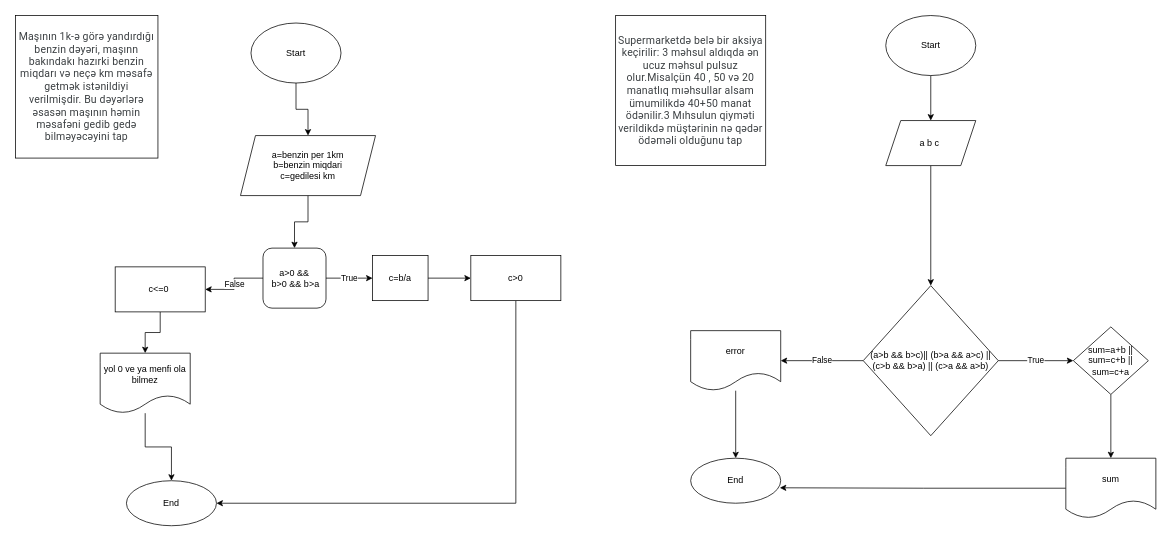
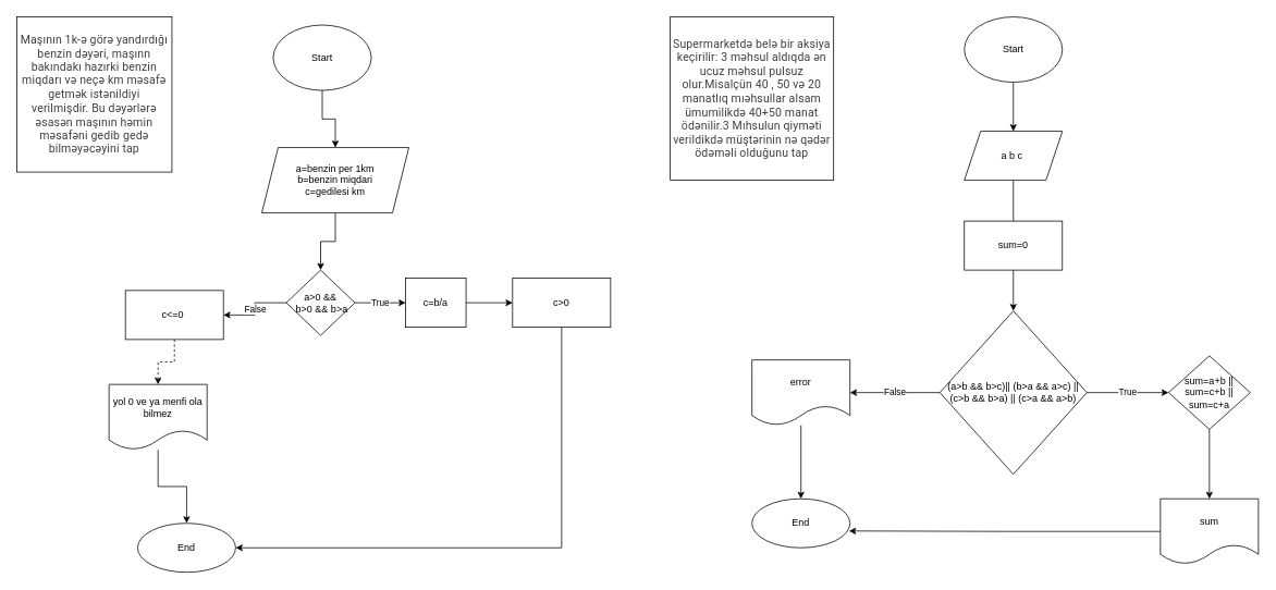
  <mxCell id="0" />
  <mxCell id="1" parent="0" />
  <mxCell id="2" value="" style="edgeStyle=orthogonalEdgeStyle;rounded=0;orthogonalLoop=1;jettySize=auto;html=1;" edge="1" parent="1" source="3" target="6"><mxGeometry relative="1" as="geometry" /></mxCell>
  <mxCell id="3" value="Start" style="ellipse;whiteSpace=wrap;html=1;" vertex="1" parent="1"><mxGeometry x="334" y="30" width="120" height="80" as="geometry" /></mxCell>
  <mxCell id="4" value="&lt;span style=&quot;color: rgb(60, 64, 67); font-family: Roboto, Arial, sans-serif; font-size: 14px; letter-spacing: 0.2px; text-align: start;&quot;&gt;Maşının 1k-ə görə yandırdığı benzin dəyəri, maşınn bakındakı hazırki&amp;nbsp;benzin miqdarı və neçə km məsafə getmək istənildiyi verilmişdir.&amp;nbsp;Bu dəyərlərə əsasən maşının həmin məsafəni gedib gedə bilməyəcəyini tap&lt;/span&gt;" style="whiteSpace=wrap;html=1;aspect=fixed;" vertex="1" parent="1"><mxGeometry x="20" y="20" width="190" height="190" as="geometry" /></mxCell>
  <mxCell id="5" value="" style="edgeStyle=orthogonalEdgeStyle;rounded=0;orthogonalLoop=1;jettySize=auto;html=1;" edge="1" parent="1" source="6" target="9"><mxGeometry relative="1" as="geometry" /></mxCell>
  <mxCell id="6" value="a=benzin per 1km&lt;br&gt;b=benzin miqdari&lt;br&gt;c=gedilesi km" style="shape=parallelogram;perimeter=parallelogramPerimeter;whiteSpace=wrap;html=1;fixedSize=1;" vertex="1" parent="1"><mxGeometry x="320" y="180" width="180" height="80" as="geometry" /></mxCell>
  <mxCell id="7" value="True" style="edgeStyle=orthogonalEdgeStyle;rounded=0;orthogonalLoop=1;jettySize=auto;html=1;" edge="1" parent="1" source="9" target="11"><mxGeometry relative="1" as="geometry" /></mxCell>
  <mxCell id="8" value="False" style="edgeStyle=orthogonalEdgeStyle;rounded=0;orthogonalLoop=1;jettySize=auto;html=1;" edge="1" parent="1" source="9" target="15"><mxGeometry relative="1" as="geometry" /></mxCell>
- <mxCell id="9" value="a&amp;gt;0 &amp;amp;&amp;amp;&lt;br&gt;&amp;nbsp;b&amp;gt;0 &amp;amp;&amp;amp; b&amp;gt;a" style="whiteSpace=wrap;html=1;rounded=1;" vertex="1" parent="1"><mxGeometry x="350" y="330" width="84" height="80" as="geometry" /></mxCell>
+ <mxCell id="9" value="a&amp;gt;0 &amp;amp;&amp;amp;&lt;br&gt;&amp;nbsp;b&amp;gt;0 &amp;amp;&amp;amp; b&amp;gt;a" style="rhombus;whiteSpace=wrap;html=1;" vertex="1" parent="1"><mxGeometry x="350" y="330" width="84" height="80" as="geometry" /></mxCell>
  <mxCell id="10" value="" style="edgeStyle=orthogonalEdgeStyle;rounded=0;orthogonalLoop=1;jettySize=auto;html=1;" edge="1" parent="1" source="11" target="13"><mxGeometry relative="1" as="geometry" /></mxCell>
  <mxCell id="11" value="c=b/a" style="whiteSpace=wrap;html=1;" vertex="1" parent="1"><mxGeometry x="496" y="340" width="74" height="60" as="geometry" /></mxCell>
  <mxCell id="12" style="edgeStyle=orthogonalEdgeStyle;rounded=0;orthogonalLoop=1;jettySize=auto;html=1;entryX=1;entryY=0.5;entryDx=0;entryDy=0;" edge="1" parent="1" source="13" target="18"><mxGeometry relative="1" as="geometry"><Array as="points"><mxPoint x="687" y="670" /></Array></mxGeometry></mxCell>
  <mxCell id="13" value="c&amp;gt;0" style="whiteSpace=wrap;html=1;" vertex="1" parent="1"><mxGeometry x="627" y="340" width="120" height="60" as="geometry" /></mxCell>
- <mxCell id="14" value="" style="edgeStyle=orthogonalEdgeStyle;rounded=0;orthogonalLoop=1;jettySize=auto;html=1;" edge="1" parent="1" source="15" target="17"><mxGeometry relative="1" as="geometry" /></mxCell>
+ <mxCell id="14" value="" style="edgeStyle=orthogonalEdgeStyle;rounded=0;orthogonalLoop=1;jettySize=auto;html=1;dashed=1;" edge="1" parent="1" source="15" target="17"><mxGeometry relative="1" as="geometry" /></mxCell>
  <mxCell id="15" value="c&amp;lt;=0&amp;nbsp;" style="whiteSpace=wrap;html=1;" vertex="1" parent="1"><mxGeometry x="153" y="355" width="120" height="60" as="geometry" /></mxCell>
  <mxCell id="16" value="" style="edgeStyle=orthogonalEdgeStyle;rounded=0;orthogonalLoop=1;jettySize=auto;html=1;" edge="1" parent="1" source="17" target="18"><mxGeometry relative="1" as="geometry" /></mxCell>
  <mxCell id="17" value="yol 0 ve ya menfi ola bilmez" style="shape=document;whiteSpace=wrap;html=1;boundedLbl=1;" vertex="1" parent="1"><mxGeometry x="133" y="470" width="120" height="80" as="geometry" /></mxCell>
  <mxCell id="18" value="End" style="ellipse;whiteSpace=wrap;html=1;" vertex="1" parent="1"><mxGeometry x="168" y="640" width="120" height="60" as="geometry" /></mxCell>
  <mxCell id="19" value="&lt;span style=&quot;color: rgb(60, 64, 67); font-family: Roboto, Arial, sans-serif; font-size: 14px; letter-spacing: 0.2px; text-align: start;&quot;&gt;Supermarketdə belə bir aksiya keçirilir: 3 məhsul aldıqda ən ucuz məhsul pulsuz olur.Misalçün 40 , 50 və 20 manatlıq mıəhsullar alsam ümumilikdə 40+50 manat ödənilir.3 Mıhsulun qiyməti verildikdə müştərinin nə qədər ödəməli olduğunu tap&lt;/span&gt;" style="whiteSpace=wrap;html=1;aspect=fixed;" vertex="1" parent="1"><mxGeometry x="820" y="20" width="200" height="200" as="geometry" /></mxCell>
  <mxCell id="20" value="" style="edgeStyle=orthogonalEdgeStyle;rounded=0;orthogonalLoop=1;jettySize=auto;html=1;" edge="1" parent="1" source="21" target="23"><mxGeometry relative="1" as="geometry" /></mxCell>
  <mxCell id="21" value="Start" style="ellipse;whiteSpace=wrap;html=1;" vertex="1" parent="1"><mxGeometry x="1180" y="20" width="120" height="80" as="geometry" /></mxCell>
  <mxCell id="22" value="" style="edgeStyle=orthogonalEdgeStyle;rounded=0;orthogonalLoop=1;jettySize=auto;html=1;" edge="1" parent="1" source="23" target="26"><mxGeometry relative="1" as="geometry" /></mxCell>
  <mxCell id="23" value="a b c&amp;nbsp;" style="shape=parallelogram;perimeter=parallelogramPerimeter;whiteSpace=wrap;html=1;fixedSize=1;" vertex="1" parent="1"><mxGeometry x="1180" y="160" width="120" height="60" as="geometry" /></mxCell>
  <mxCell id="24" value="True" style="edgeStyle=orthogonalEdgeStyle;rounded=0;orthogonalLoop=1;jettySize=auto;html=1;" edge="1" parent="1" source="26" target="28"><mxGeometry relative="1" as="geometry" /></mxCell>
  <mxCell id="25" value="False" style="edgeStyle=orthogonalEdgeStyle;rounded=0;orthogonalLoop=1;jettySize=auto;html=1;" edge="1" parent="1" source="26" target="31"><mxGeometry relative="1" as="geometry" /></mxCell>
  <mxCell id="26" value="(a&amp;gt;b &amp;amp;&amp;amp; b&amp;gt;c)|| (b&amp;gt;a &amp;amp;&amp;amp; a&amp;gt;c) || (c&amp;gt;b &amp;amp;&amp;amp; b&amp;gt;a) || (c&amp;gt;a &amp;amp;&amp;amp; a&amp;gt;b)" style="rhombus;whiteSpace=wrap;html=1;" vertex="1" parent="1"><mxGeometry x="1150" y="380" width="180" height="200" as="geometry" /></mxCell>
  <mxCell id="27" value="" style="edgeStyle=orthogonalEdgeStyle;rounded=0;orthogonalLoop=1;jettySize=auto;html=1;" edge="1" parent="1" source="28" target="34"><mxGeometry relative="1" as="geometry" /></mxCell>
  <mxCell id="28" value="sum=a+b || sum=c+b || sum=c+a" style="rhombus;whiteSpace=wrap;html=1;" vertex="1" parent="1"><mxGeometry x="1430" y="435" width="100" height="90" as="geometry" /></mxCell>
+ <mxCell id="29" value="sum=0" style="rounded=0;whiteSpace=wrap;html=1;" vertex="1" parent="1"><mxGeometry x="1180" y="270" width="120" height="60" as="geometry" /></mxCell>
  <mxCell id="30" value="" style="edgeStyle=orthogonalEdgeStyle;rounded=0;orthogonalLoop=1;jettySize=auto;html=1;" edge="1" parent="1" source="31" target="32"><mxGeometry relative="1" as="geometry" /></mxCell>
  <mxCell id="31" value="error" style="shape=document;whiteSpace=wrap;html=1;boundedLbl=1;" vertex="1" parent="1"><mxGeometry x="920" y="440" width="120" height="80" as="geometry" /></mxCell>
  <mxCell id="32" value="End" style="ellipse;whiteSpace=wrap;html=1;" vertex="1" parent="1"><mxGeometry x="920" y="610" width="120" height="60" as="geometry" /></mxCell>
  <mxCell id="33" style="edgeStyle=orthogonalEdgeStyle;rounded=0;orthogonalLoop=1;jettySize=auto;html=1;entryX=0.99;entryY=0.657;entryDx=0;entryDy=0;entryPerimeter=0;" edge="1" parent="1" source="34" target="32"><mxGeometry relative="1" as="geometry" /></mxCell>
  <mxCell id="34" value="sum" style="shape=document;whiteSpace=wrap;html=1;boundedLbl=1;" vertex="1" parent="1"><mxGeometry x="1420" y="610" width="120" height="80" as="geometry" /></mxCell>
